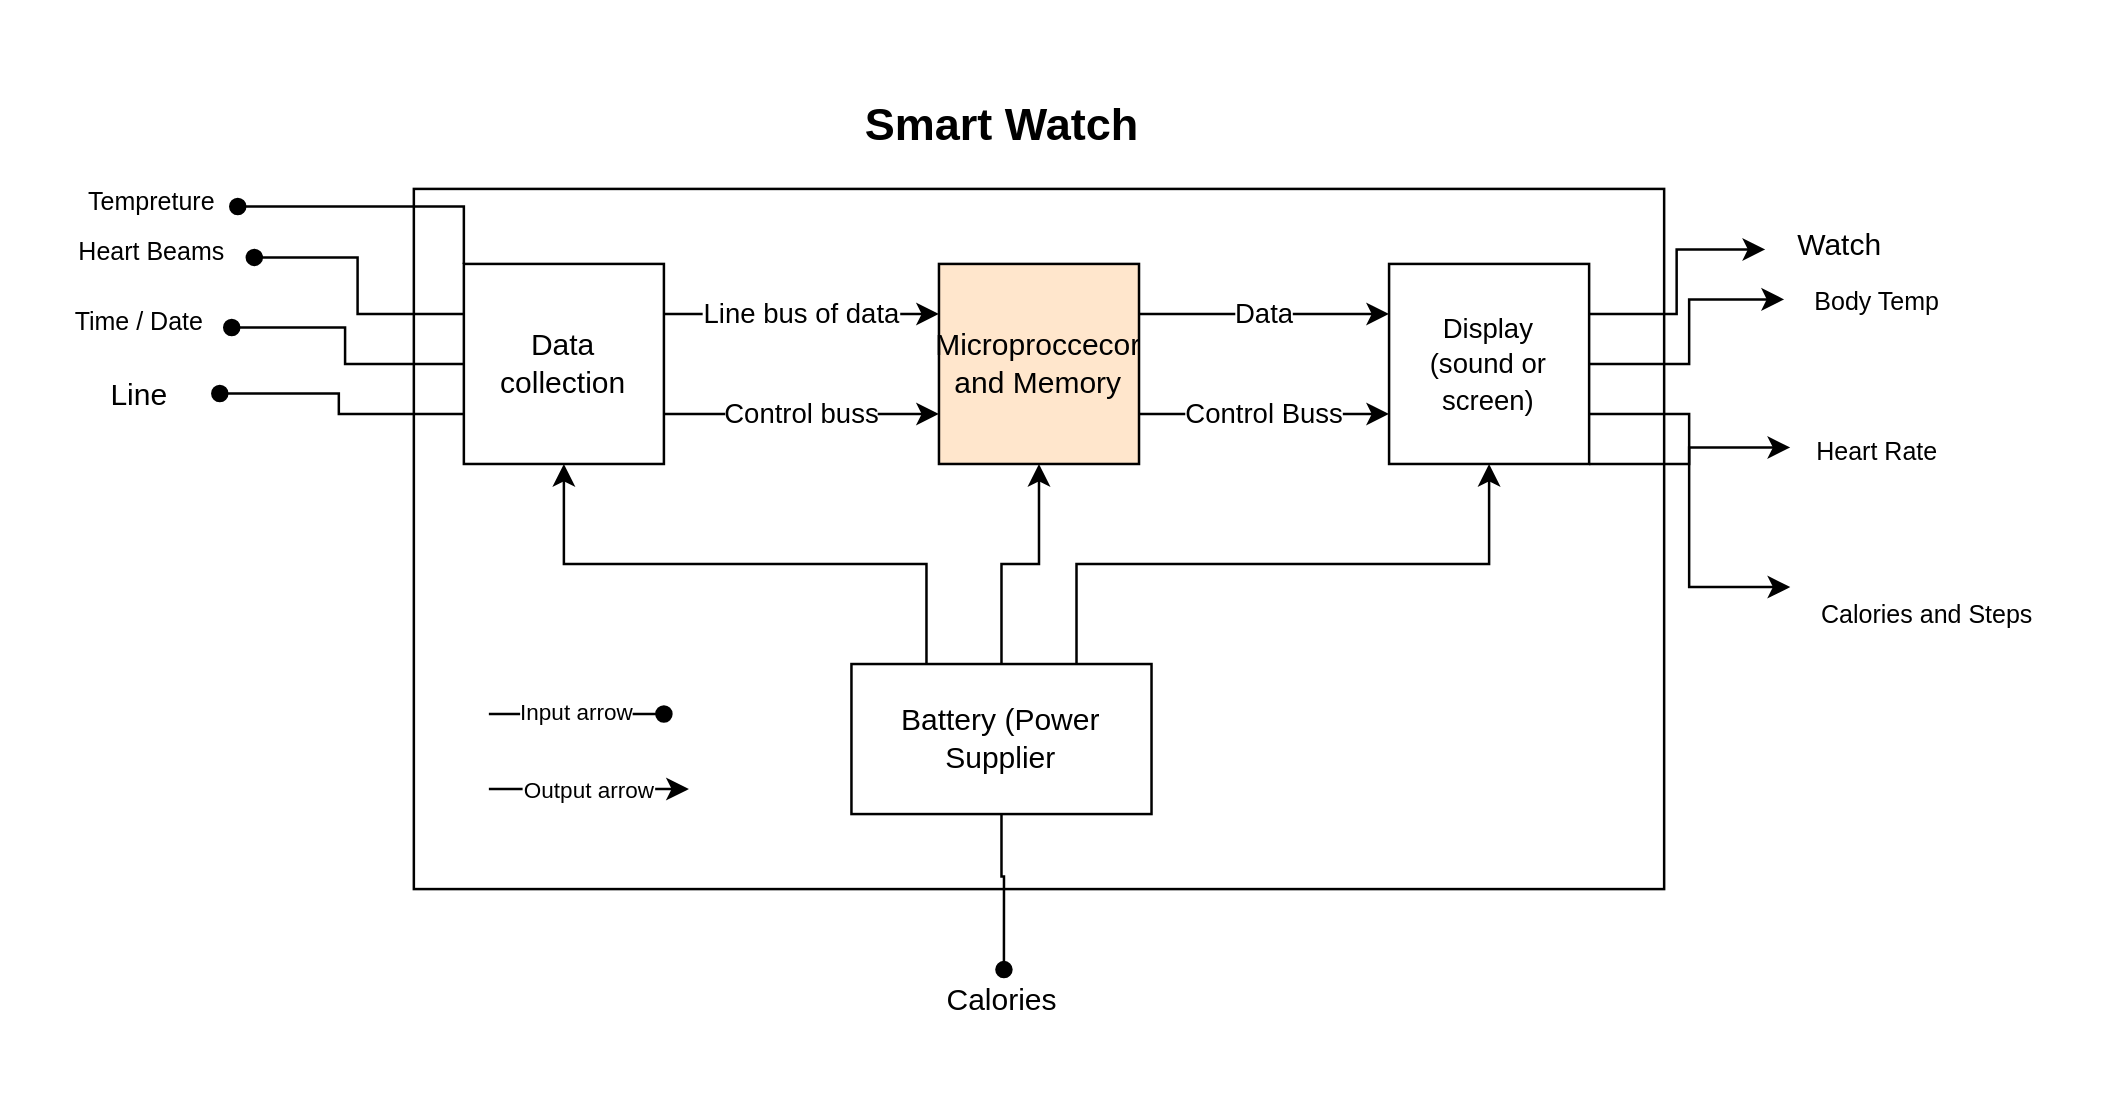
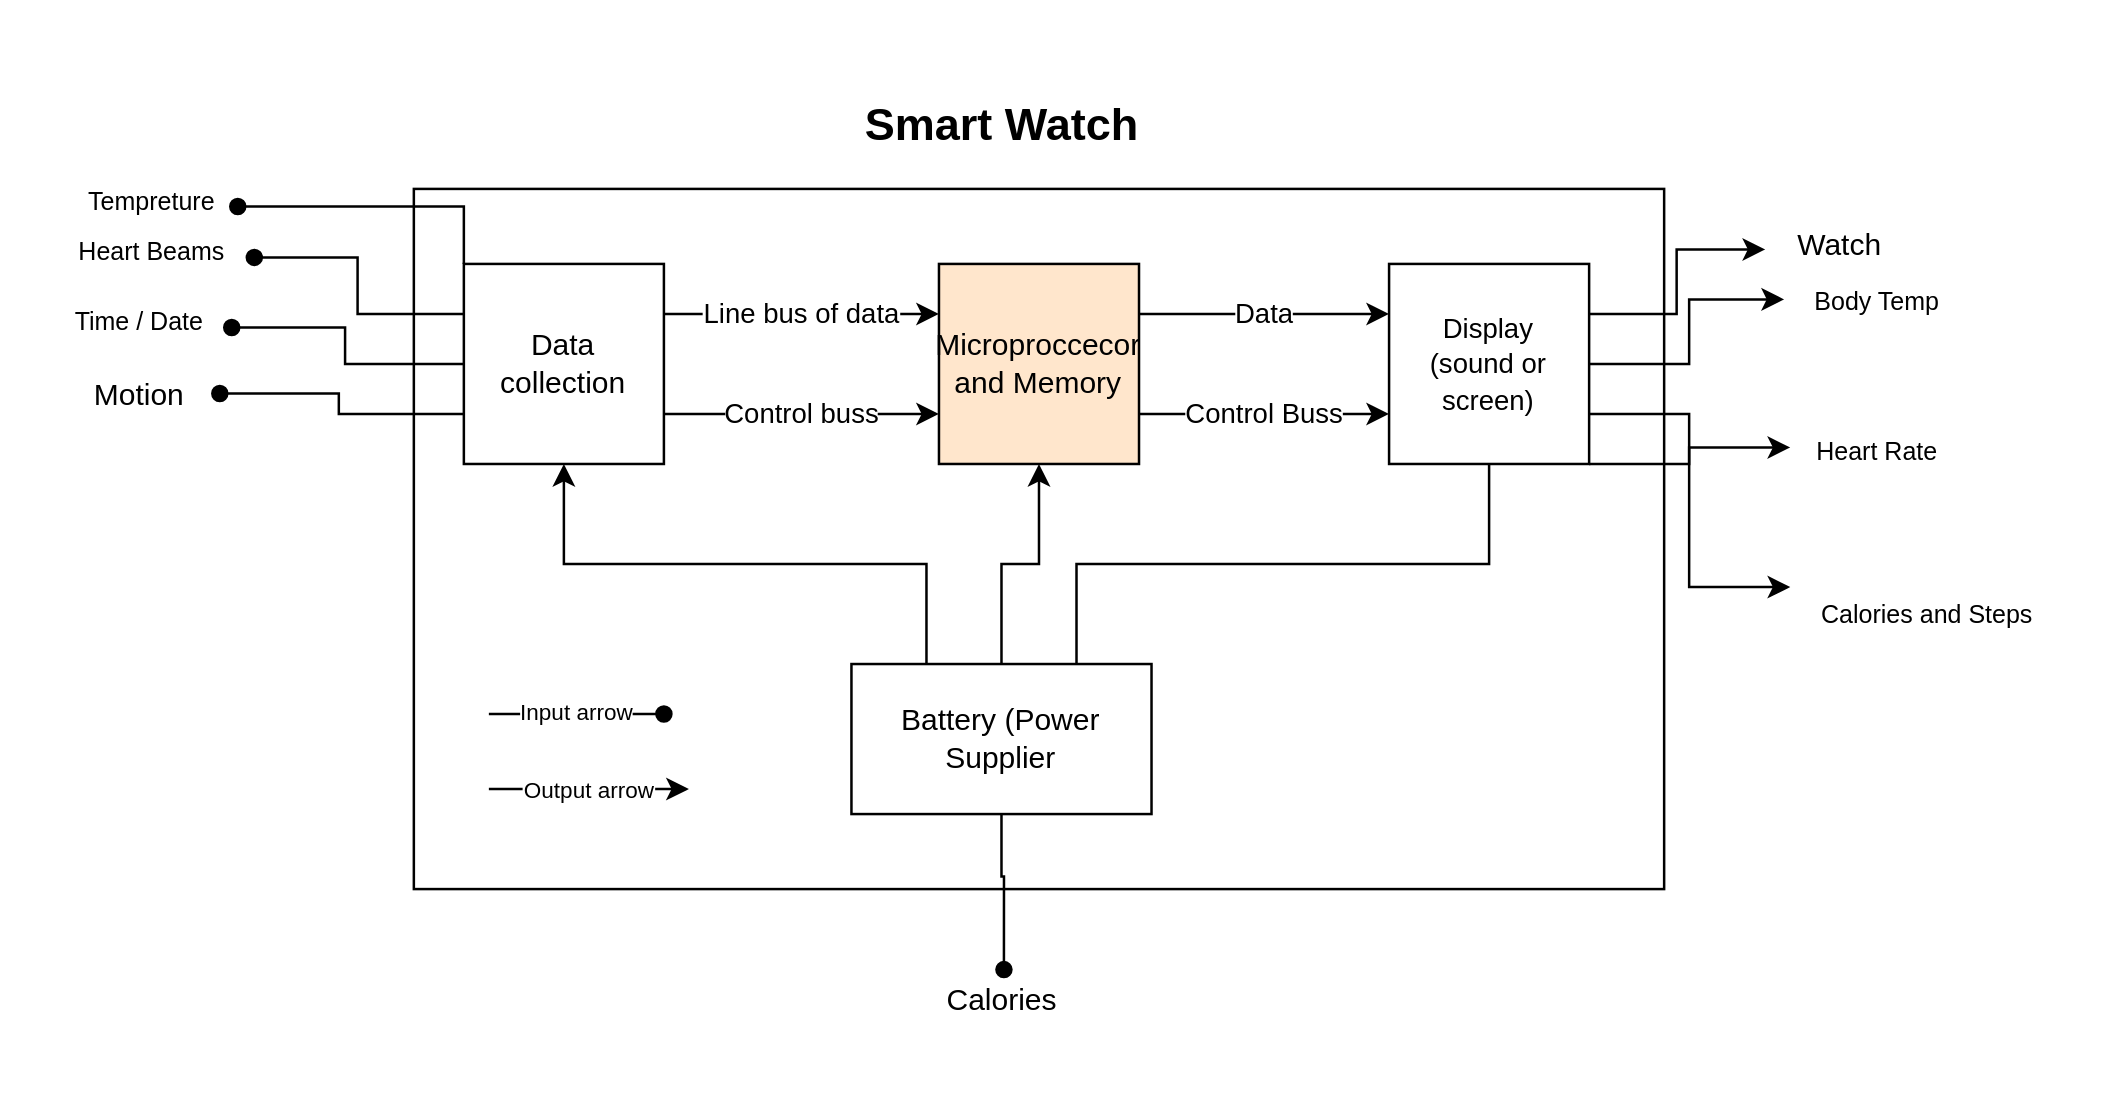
  <mxCell id="0" />
  <mxCell id="1" parent="0" />
  <mxCell id="2" value="" style="rounded=0;whiteSpace=wrap;html=1;" vertex="1" parent="1"><mxGeometry x="165" y="75" width="500" height="280" as="geometry" /></mxCell>
  <mxCell id="3" style="edgeStyle=orthogonalEdgeStyle;rounded=0;orthogonalLoop=1;jettySize=auto;html=1;exitX=0;exitY=0;exitDx=0;exitDy=0;entryX=0.994;entryY=0.567;entryDx=0;entryDy=0;entryPerimeter=0;startArrow=none;startFill=0;endArrow=oval;endFill=1;" edge="1" parent="1" source="8" target="23"><mxGeometry relative="1" as="geometry" /></mxCell>
  <mxCell id="4" style="edgeStyle=orthogonalEdgeStyle;rounded=0;orthogonalLoop=1;jettySize=auto;html=1;exitX=0;exitY=0.5;exitDx=0;exitDy=0;entryX=1.031;entryY=0.58;entryDx=0;entryDy=0;entryPerimeter=0;endArrow=oval;endFill=1;" edge="1" parent="1" source="8" target="25"><mxGeometry relative="1" as="geometry" /></mxCell>
  <mxCell id="5" style="edgeStyle=orthogonalEdgeStyle;rounded=0;orthogonalLoop=1;jettySize=auto;html=1;exitX=0;exitY=0.75;exitDx=0;exitDy=0;endArrow=oval;endFill=1;entryX=1.04;entryY=0.46;entryDx=0;entryDy=0;entryPerimeter=0;" edge="1" parent="1" source="8" target="27"><mxGeometry relative="1" as="geometry"><mxPoint x="95" y="155" as="targetPoint" /></mxGeometry></mxCell>
  <mxCell id="6" value="Line bus of data" style="edgeStyle=orthogonalEdgeStyle;rounded=0;orthogonalLoop=1;jettySize=auto;html=1;exitX=1;exitY=0.25;exitDx=0;exitDy=0;entryX=0;entryY=0.25;entryDx=0;entryDy=0;" edge="1" parent="1" source="8" target="11"><mxGeometry relative="1" as="geometry" /></mxCell>
  <mxCell id="7" value="Control buss" style="edgeStyle=orthogonalEdgeStyle;rounded=0;orthogonalLoop=1;jettySize=auto;html=1;exitX=1;exitY=0.75;exitDx=0;exitDy=0;entryX=0;entryY=0.75;entryDx=0;entryDy=0;" edge="1" parent="1" source="8" target="11"><mxGeometry relative="1" as="geometry" /></mxCell>
  <mxCell id="8" value="Data collection" style="whiteSpace=wrap;html=1;aspect=fixed;" vertex="1" parent="1"><mxGeometry x="185" y="105" width="80" height="80" as="geometry" /></mxCell>
  <mxCell id="9" value="Data" style="edgeStyle=orthogonalEdgeStyle;rounded=0;orthogonalLoop=1;jettySize=auto;html=1;exitX=1;exitY=0.25;exitDx=0;exitDy=0;entryX=0;entryY=0.25;entryDx=0;entryDy=0;" edge="1" parent="1" source="11" target="16"><mxGeometry relative="1" as="geometry" /></mxCell>
  <mxCell id="10" value="Control Buss" style="edgeStyle=orthogonalEdgeStyle;rounded=0;orthogonalLoop=1;jettySize=auto;html=1;exitX=1;exitY=0.75;exitDx=0;exitDy=0;entryX=0;entryY=0.75;entryDx=0;entryDy=0;" edge="1" parent="1" source="11" target="16"><mxGeometry relative="1" as="geometry" /></mxCell>
  <mxCell id="11" value="Microproccecor and Memory" style="whiteSpace=wrap;html=1;aspect=fixed;fillColor=#ffe6cc;" vertex="1" parent="1"><mxGeometry x="375" y="105" width="80" height="80" as="geometry" /></mxCell>
  <mxCell id="12" style="edgeStyle=orthogonalEdgeStyle;rounded=0;orthogonalLoop=1;jettySize=auto;html=1;exitX=1;exitY=0.25;exitDx=0;exitDy=0;entryX=0.007;entryY=0.54;entryDx=0;entryDy=0;entryPerimeter=0;" edge="1" parent="1" source="16" target="28"><mxGeometry relative="1" as="geometry"><mxPoint x="705" y="105" as="targetPoint" /></mxGeometry></mxCell>
  <mxCell id="13" style="edgeStyle=orthogonalEdgeStyle;rounded=0;orthogonalLoop=1;jettySize=auto;html=1;exitX=1;exitY=0.5;exitDx=0;exitDy=0;entryX=-0.029;entryY=0.473;entryDx=0;entryDy=0;entryPerimeter=0;" edge="1" parent="1" source="16" target="29"><mxGeometry relative="1" as="geometry"><mxPoint x="725" y="125" as="targetPoint" /></mxGeometry></mxCell>
  <mxCell id="14" style="edgeStyle=orthogonalEdgeStyle;rounded=0;orthogonalLoop=1;jettySize=auto;html=1;exitX=1;exitY=0.75;exitDx=0;exitDy=0;entryX=0.004;entryY=0.14;entryDx=0;entryDy=0;entryPerimeter=0;" edge="1" parent="1" source="16" target="30"><mxGeometry relative="1" as="geometry" /></mxCell>
  <mxCell id="15" style="edgeStyle=orthogonalEdgeStyle;rounded=0;orthogonalLoop=1;jettySize=auto;html=1;exitX=1;exitY=1;exitDx=0;exitDy=0;entryX=0.006;entryY=0.447;entryDx=0;entryDy=0;entryPerimeter=0;" edge="1" parent="1" source="16" target="31"><mxGeometry relative="1" as="geometry"><Array as="points"><mxPoint x="675" y="185" /><mxPoint x="675" y="178" /></Array></mxGeometry></mxCell>
  <mxCell id="16" value="&lt;font style=&quot;font-size: 11px;&quot;&gt;Display&lt;br&gt;(sound or screen)&lt;/font&gt;" style="whiteSpace=wrap;html=1;aspect=fixed;" vertex="1" parent="1"><mxGeometry x="555" y="105" width="80" height="80" as="geometry" /></mxCell>
- <mxCell id="17" style="edgeStyle=orthogonalEdgeStyle;rounded=0;orthogonalLoop=1;jettySize=auto;html=1;exitX=0.75;exitY=0;exitDx=0;exitDy=0;entryX=0.5;entryY=1;entryDx=0;entryDy=0;" edge="1" parent="1" source="21" target="16"><mxGeometry relative="1" as="geometry" /></mxCell>
+ <mxCell id="17" style="edgeStyle=orthogonalEdgeStyle;rounded=0;orthogonalLoop=1;jettySize=auto;html=1;exitX=0.75;exitY=0;exitDx=0;exitDy=0;entryX=0.5;entryY=1;entryDx=0;entryDy=0;endArrow=none;" edge="1" parent="1" source="21" target="16"><mxGeometry relative="1" as="geometry" /></mxCell>
  <mxCell id="18" style="edgeStyle=orthogonalEdgeStyle;rounded=0;orthogonalLoop=1;jettySize=auto;html=1;exitX=0.5;exitY=0;exitDx=0;exitDy=0;entryX=0.5;entryY=1;entryDx=0;entryDy=0;" edge="1" parent="1" source="21" target="11"><mxGeometry relative="1" as="geometry" /></mxCell>
  <mxCell id="19" style="edgeStyle=orthogonalEdgeStyle;rounded=0;orthogonalLoop=1;jettySize=auto;html=1;exitX=0.25;exitY=0;exitDx=0;exitDy=0;entryX=0.5;entryY=1;entryDx=0;entryDy=0;" edge="1" parent="1" source="21" target="8"><mxGeometry relative="1" as="geometry" /></mxCell>
  <mxCell id="20" style="edgeStyle=orthogonalEdgeStyle;rounded=0;orthogonalLoop=1;jettySize=auto;html=1;exitX=0.5;exitY=1;exitDx=0;exitDy=0;entryX=0.514;entryY=0.073;entryDx=0;entryDy=0;entryPerimeter=0;endArrow=oval;endFill=1;" edge="1" parent="1" source="21" target="22"><mxGeometry relative="1" as="geometry"><mxPoint x="400" y="375" as="targetPoint" /><Array as="points"><mxPoint x="400" y="350" /><mxPoint x="401" y="350" /></Array></mxGeometry></mxCell>
  <mxCell id="21" value="Battery (Power Supplier" style="rounded=0;whiteSpace=wrap;html=1;" vertex="1" parent="1"><mxGeometry x="340" y="265" width="120" height="60" as="geometry" /></mxCell>
  <mxCell id="22" value="Calories" style="text;html=1;align=center;verticalAlign=middle;resizable=0;points=[];autosize=1;strokeColor=none;fillColor=none;" vertex="1" parent="1"><mxGeometry x="365" y="385" width="70" height="30" as="geometry" /></mxCell>
  <mxCell id="23" value="&lt;font style=&quot;font-size: 10px;&quot;&gt;Tempreture&lt;/font&gt;" style="text;html=1;align=center;verticalAlign=middle;resizable=0;points=[];autosize=1;strokeColor=none;fillColor=none;" vertex="1" parent="1"><mxGeometry x="25" y="65" width="70" height="30" as="geometry" /></mxCell>
  <mxCell id="24" value="&lt;font style=&quot;font-size: 10px;&quot;&gt;Heart Beams&lt;/font&gt;" style="text;html=1;align=center;verticalAlign=middle;resizable=0;points=[];autosize=1;strokeColor=none;fillColor=none;" vertex="1" parent="1"><mxGeometry x="20" y="85" width="80" height="30" as="geometry" /></mxCell>
  <mxCell id="25" value="&lt;font style=&quot;font-size: 10px;&quot;&gt;Time / Date&lt;/font&gt;" style="text;html=1;align=center;verticalAlign=middle;resizable=0;points=[];autosize=1;strokeColor=none;fillColor=none;" vertex="1" parent="1"><mxGeometry x="20" y="113" width="70" height="30" as="geometry" /></mxCell>
  <mxCell id="26" style="edgeStyle=orthogonalEdgeStyle;rounded=0;orthogonalLoop=1;jettySize=auto;html=1;exitX=0;exitY=0.25;exitDx=0;exitDy=0;entryX=1.015;entryY=0.58;entryDx=0;entryDy=0;entryPerimeter=0;endArrow=oval;endFill=1;" edge="1" parent="1" source="8" target="24"><mxGeometry relative="1" as="geometry" /></mxCell>
- <mxCell id="27" value="Line" style="text;html=1;align=center;verticalAlign=middle;resizable=0;points=[];autosize=1;strokeColor=none;fillColor=none;" vertex="1" parent="1"><mxGeometry x="25" y="143" width="60" height="30" as="geometry" /></mxCell>
+ <mxCell id="27" value="Motion" style="text;html=1;align=center;verticalAlign=middle;resizable=0;points=[];autosize=1;strokeColor=none;fillColor=none;" vertex="1" parent="1"><mxGeometry x="25" y="143" width="60" height="30" as="geometry" /></mxCell>
  <mxCell id="28" value="Watch" style="text;html=1;align=center;verticalAlign=middle;resizable=0;points=[];autosize=1;strokeColor=none;fillColor=none;" vertex="1" parent="1"><mxGeometry x="705" y="83" width="60" height="30" as="geometry" /></mxCell>
  <mxCell id="29" value="&lt;font style=&quot;font-size: 10px;&quot;&gt;Body Temp&lt;/font&gt;" style="text;html=1;align=center;verticalAlign=middle;resizable=0;points=[];autosize=1;strokeColor=none;fillColor=none;" vertex="1" parent="1"><mxGeometry x="715" y="105" width="70" height="30" as="geometry" /></mxCell>
  <mxCell id="30" value="&lt;font style=&quot;font-size: 10px;&quot;&gt;Calories and Steps&lt;/font&gt;" style="text;html=1;align=center;verticalAlign=middle;resizable=0;points=[];autosize=1;strokeColor=none;fillColor=none;" vertex="1" parent="1"><mxGeometry x="715" y="230" width="110" height="30" as="geometry" /></mxCell>
  <mxCell id="31" value="&lt;font style=&quot;font-size: 10px;&quot;&gt;Heart Rate&lt;/font&gt;" style="text;html=1;align=center;verticalAlign=middle;resizable=0;points=[];autosize=1;strokeColor=none;fillColor=none;" vertex="1" parent="1"><mxGeometry x="715" y="165" width="70" height="30" as="geometry" /></mxCell>
  <mxCell id="32" value="Input arrow" style="endArrow=oval;html=1;rounded=0;fontSize=9;endFill=1;" edge="1" parent="1"><mxGeometry width="50" height="50" relative="1" as="geometry"><mxPoint x="195" y="285" as="sourcePoint" /><mxPoint x="265" y="285" as="targetPoint" /></mxGeometry></mxCell>
  <mxCell id="33" value="&lt;font style=&quot;font-size: 9px;&quot;&gt;Output arrow&lt;/font&gt;" style="endArrow=classic;html=1;rounded=0;" edge="1" parent="1"><mxGeometry width="50" height="50" relative="1" as="geometry"><mxPoint x="195" y="315" as="sourcePoint" /><mxPoint x="275" y="315" as="targetPoint" /></mxGeometry></mxCell>
  <mxCell id="34" value="&lt;h2&gt;Smart Watch&lt;/h2&gt;" style="text;html=1;align=center;verticalAlign=middle;resizable=0;points=[];autosize=1;strokeColor=none;fillColor=none;" vertex="1" parent="1"><mxGeometry x="335" y="20" width="130" height="60" as="geometry" /></mxCell>
